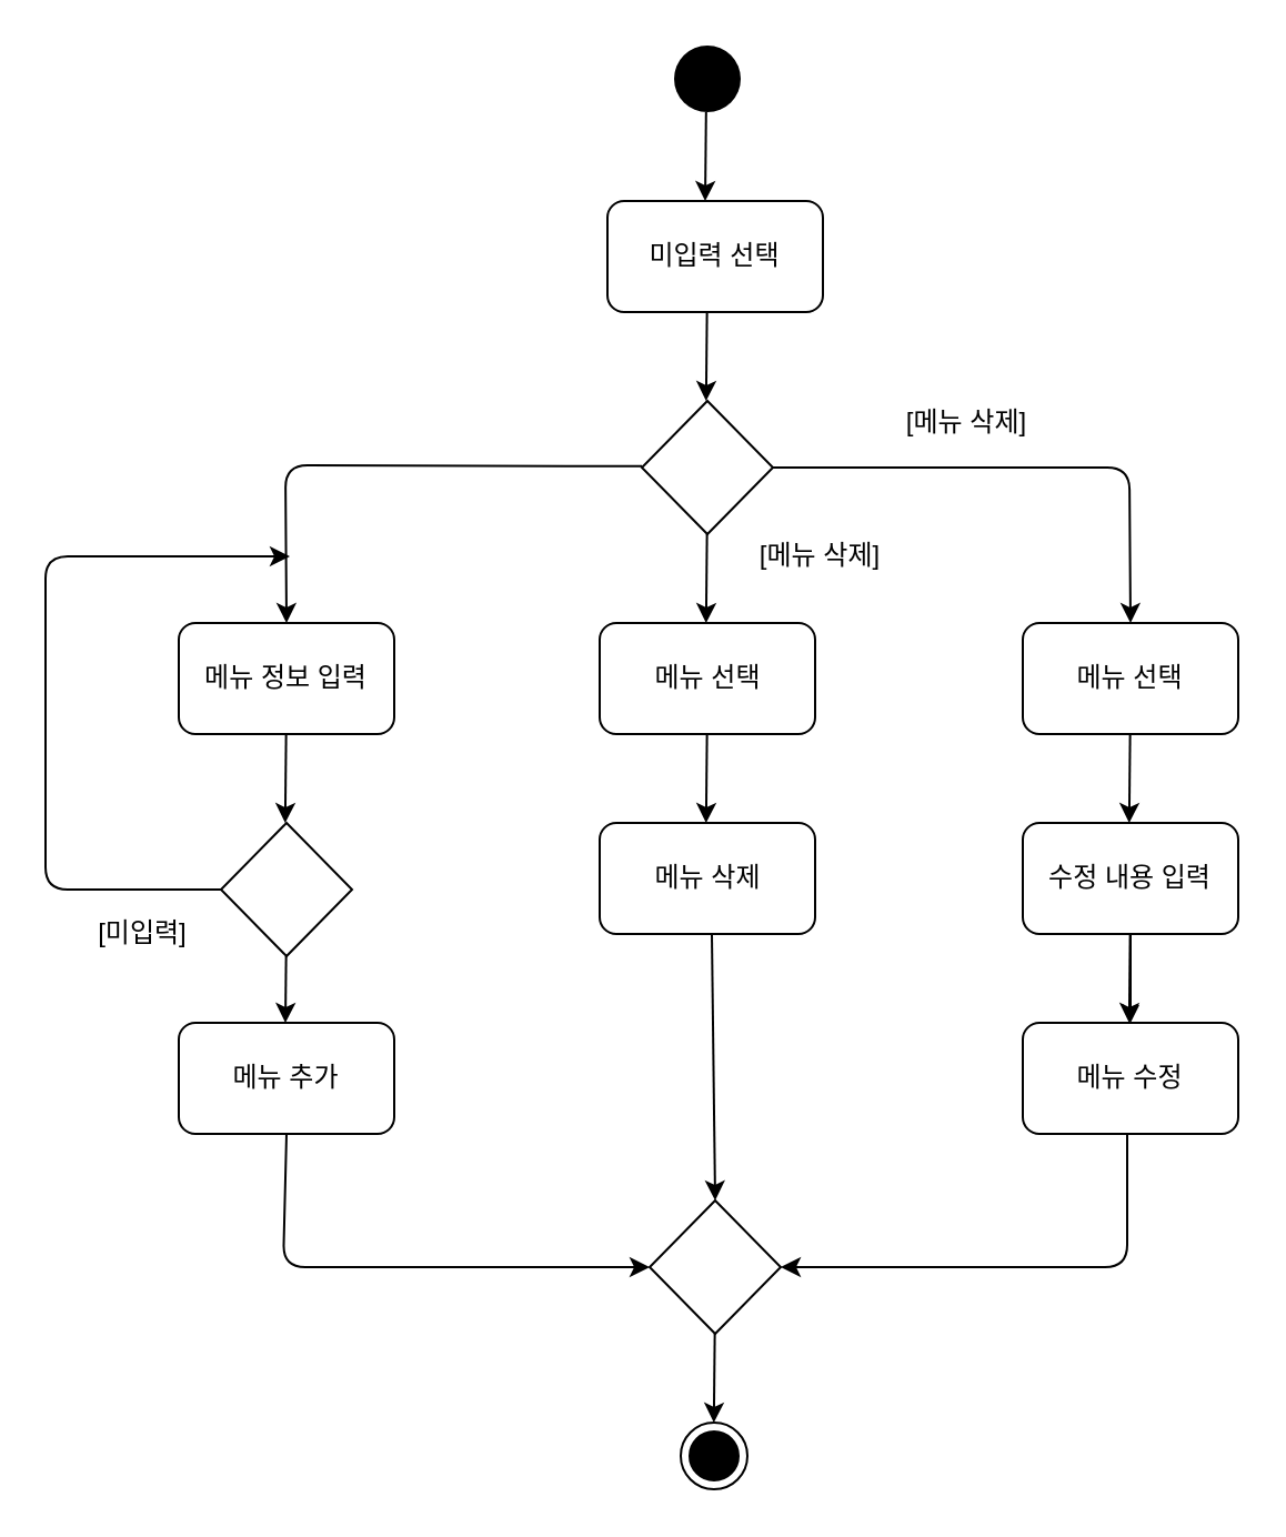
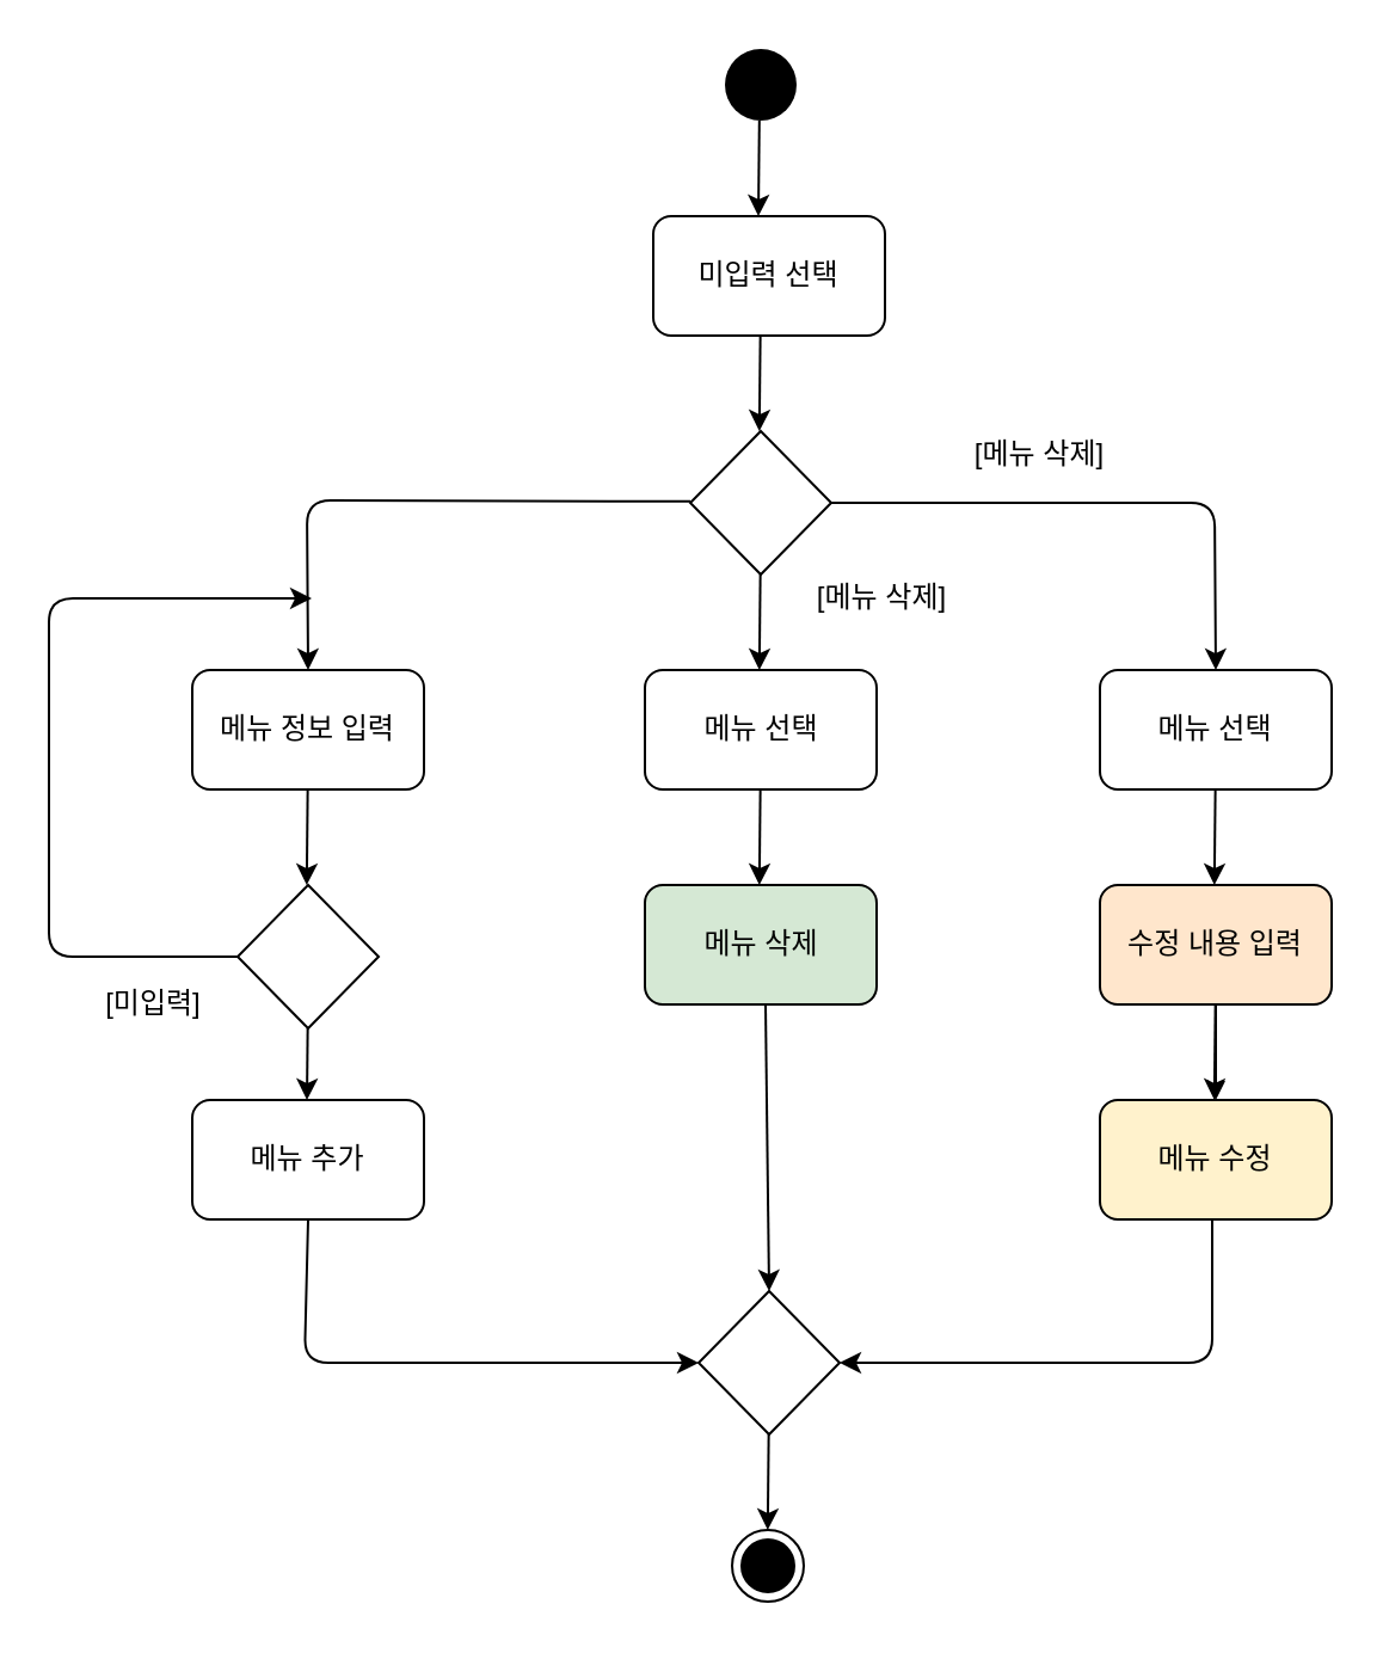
  <mxCell id="0" />
  <mxCell id="1" parent="0" />
  <mxCell id="2" value="" style="ellipse;fillColor=#000000;strokeColor=none;" vertex="1" parent="1"><mxGeometry x="303" y="20" width="30" height="30" as="geometry" /></mxCell>
  <mxCell id="3" value="" style="endArrow=classic;html=1;" edge="1" parent="1"><mxGeometry width="50" height="50" relative="1" as="geometry"><mxPoint x="317.41" y="50" as="sourcePoint" /><mxPoint x="317" y="90" as="targetPoint" /></mxGeometry></mxCell>
  <mxCell id="4" value="미입력 선택" style="rounded=1;whiteSpace=wrap;html=1;" vertex="1" parent="1"><mxGeometry x="273" y="90" width="97" height="50" as="geometry" /></mxCell>
  <mxCell id="5" value="" style="rhombus;whiteSpace=wrap;html=1;" vertex="1" parent="1"><mxGeometry x="288.5" y="180" width="59" height="60" as="geometry" /></mxCell>
  <mxCell id="6" value="" style="endArrow=classic;html=1;" edge="1" parent="1"><mxGeometry width="50" height="50" relative="1" as="geometry"><mxPoint x="317.82" y="140" as="sourcePoint" /><mxPoint x="317.41" y="180" as="targetPoint" /></mxGeometry></mxCell>
  <mxCell id="7" value="" style="endArrow=classic;html=1;entryX=0.5;entryY=0;entryDx=0;entryDy=0;" edge="1" parent="1" target="11"><mxGeometry width="50" height="50" relative="1" as="geometry"><mxPoint x="347.5" y="210" as="sourcePoint" /><mxPoint x="480" y="210" as="targetPoint" /><Array as="points"><mxPoint x="508" y="210" /></Array></mxGeometry></mxCell>
  <mxCell id="8" value="" style="endArrow=classic;html=1;" edge="1" parent="1"><mxGeometry width="50" height="50" relative="1" as="geometry"><mxPoint x="317.82" y="240" as="sourcePoint" /><mxPoint x="317.41" y="280" as="targetPoint" /></mxGeometry></mxCell>
  <mxCell id="9" value="" style="endArrow=classic;html=1;entryX=0.5;entryY=0;entryDx=0;entryDy=0;" edge="1" parent="1" target="12"><mxGeometry width="50" height="50" relative="1" as="geometry"><mxPoint x="288.5" y="209.41" as="sourcePoint" /><mxPoint x="156" y="209.41" as="targetPoint" /><Array as="points"><mxPoint x="128" y="209" /></Array></mxGeometry></mxCell>
  <mxCell id="10" value="메뉴 선택" style="rounded=1;whiteSpace=wrap;html=1;" vertex="1" parent="1"><mxGeometry x="269.5" y="280" width="97" height="50" as="geometry" /></mxCell>
  <mxCell id="11" value="메뉴 선택" style="rounded=1;whiteSpace=wrap;html=1;" vertex="1" parent="1"><mxGeometry x="460" y="280" width="97" height="50" as="geometry" /></mxCell>
  <mxCell id="12" value="메뉴 정보 입력" style="rounded=1;whiteSpace=wrap;html=1;" vertex="1" parent="1"><mxGeometry x="80" y="280" width="97" height="50" as="geometry" /></mxCell>
  <mxCell id="13" value="[메뉴 삭제]" style="text;html=1;strokeColor=none;fillColor=none;align=center;verticalAlign=middle;whiteSpace=wrap;rounded=0;" vertex="1" parent="1"><mxGeometry x="400" y="180" width="70" height="20" as="geometry" /></mxCell>
  <mxCell id="14" value="[메뉴 삭제]" style="text;html=1;strokeColor=none;fillColor=none;align=center;verticalAlign=middle;whiteSpace=wrap;rounded=0;" vertex="1" parent="1"><mxGeometry x="334" y="240" width="70" height="20" as="geometry" /></mxCell>
  <mxCell id="15" value="" style="endArrow=classic;html=1;" edge="1" parent="1"><mxGeometry width="50" height="50" relative="1" as="geometry"><mxPoint x="317.82" y="330" as="sourcePoint" /><mxPoint x="317.41" y="370" as="targetPoint" /></mxGeometry></mxCell>
- <mxCell id="16" value="메뉴 삭제" style="rounded=1;whiteSpace=wrap;html=1;" vertex="1" parent="1"><mxGeometry x="269.5" y="370" width="97" height="50" as="geometry" /></mxCell>
+ <mxCell id="16" value="메뉴 삭제" style="rounded=1;whiteSpace=wrap;html=1;fillColor=#d5e8d4;" vertex="1" parent="1"><mxGeometry x="269.5" y="370" width="97" height="50" as="geometry" /></mxCell>
  <mxCell id="17" value="" style="edgeStyle=orthogonalEdgeStyle;rounded=0;orthogonalLoop=1;jettySize=auto;html=1;endArrow=open;" edge="1" parent="1" source="18" target="20"><mxGeometry relative="1" as="geometry" /></mxCell>
- <mxCell id="18" value="수정 내용 입력" style="rounded=1;whiteSpace=wrap;html=1;" vertex="1" parent="1"><mxGeometry x="460" y="370" width="97" height="50" as="geometry" /></mxCell>
+ <mxCell id="18" value="수정 내용 입력" style="rounded=1;whiteSpace=wrap;html=1;fillColor=#ffe6cc;" vertex="1" parent="1"><mxGeometry x="460" y="370" width="97" height="50" as="geometry" /></mxCell>
  <mxCell id="19" value="" style="endArrow=classic;html=1;" edge="1" parent="1"><mxGeometry width="50" height="50" relative="1" as="geometry"><mxPoint x="508.32" y="330" as="sourcePoint" /><mxPoint x="507.91" y="370" as="targetPoint" /></mxGeometry></mxCell>
- <mxCell id="20" value="메뉴 수정" style="rounded=1;whiteSpace=wrap;html=1;" vertex="1" parent="1"><mxGeometry x="460" y="460" width="97" height="50" as="geometry" /></mxCell>
+ <mxCell id="20" value="메뉴 수정" style="rounded=1;whiteSpace=wrap;html=1;fillColor=#fff2cc;" vertex="1" parent="1"><mxGeometry x="460" y="460" width="97" height="50" as="geometry" /></mxCell>
  <mxCell id="21" value="" style="endArrow=classic;html=1;" edge="1" parent="1"><mxGeometry width="50" height="50" relative="1" as="geometry"><mxPoint x="508.32" y="420" as="sourcePoint" /><mxPoint x="507.91" y="460" as="targetPoint" /></mxGeometry></mxCell>
  <mxCell id="22" value="메뉴 추가" style="rounded=1;whiteSpace=wrap;html=1;" vertex="1" parent="1"><mxGeometry x="80" y="460" width="97" height="50" as="geometry" /></mxCell>
  <mxCell id="23" value="" style="endArrow=classic;html=1;" edge="1" parent="1"><mxGeometry width="50" height="50" relative="1" as="geometry"><mxPoint x="128.32" y="330" as="sourcePoint" /><mxPoint x="127.91" y="370" as="targetPoint" /></mxGeometry></mxCell>
  <mxCell id="24" value="" style="rhombus;whiteSpace=wrap;html=1;" vertex="1" parent="1"><mxGeometry x="292" y="540" width="59" height="60" as="geometry" /></mxCell>
  <mxCell id="25" value="" style="endArrow=classic;html=1;entryX=0;entryY=0.5;entryDx=0;entryDy=0;exitX=0.5;exitY=1;exitDx=0;exitDy=0;" edge="1" parent="1" source="22" target="24"><mxGeometry width="50" height="50" relative="1" as="geometry"><mxPoint x="127" y="520" as="sourcePoint" /><mxPoint x="177" y="370" as="targetPoint" /><Array as="points"><mxPoint x="127" y="570" /></Array></mxGeometry></mxCell>
  <mxCell id="26" value="" style="endArrow=classic;html=1;entryX=1;entryY=0.5;entryDx=0;entryDy=0;" edge="1" parent="1" target="24"><mxGeometry width="50" height="50" relative="1" as="geometry"><mxPoint x="507" y="510" as="sourcePoint" /><mxPoint x="557" y="460" as="targetPoint" /><Array as="points"><mxPoint x="507" y="570" /></Array></mxGeometry></mxCell>
  <mxCell id="27" value="" style="endArrow=classic;html=1;entryX=0.5;entryY=0;entryDx=0;entryDy=0;" edge="1" parent="1" target="24"><mxGeometry width="50" height="50" relative="1" as="geometry"><mxPoint x="320" y="420" as="sourcePoint" /><mxPoint x="370" y="370" as="targetPoint" /></mxGeometry></mxCell>
  <mxCell id="28" value="" style="endArrow=classic;html=1;" edge="1" parent="1"><mxGeometry width="50" height="50" relative="1" as="geometry"><mxPoint x="321.32" y="600" as="sourcePoint" /><mxPoint x="320.91" y="640" as="targetPoint" /></mxGeometry></mxCell>
  <mxCell id="29" value="" style="ellipse;html=1;shape=endState;fillColor=#000000;strokeColor=#000000;" vertex="1" parent="1"><mxGeometry x="306" y="640" width="30" height="30" as="geometry" /></mxCell>
  <mxCell id="30" value="" style="rhombus;whiteSpace=wrap;html=1;" vertex="1" parent="1"><mxGeometry x="99" y="370" width="59" height="60" as="geometry" /></mxCell>
  <mxCell id="31" value="" style="endArrow=classic;html=1;" edge="1" parent="1"><mxGeometry width="50" height="50" relative="1" as="geometry"><mxPoint x="128.32" y="430" as="sourcePoint" /><mxPoint x="128" y="460" as="targetPoint" /></mxGeometry></mxCell>
  <mxCell id="32" value="" style="endArrow=classic;html=1;" edge="1" parent="1"><mxGeometry width="50" height="50" relative="1" as="geometry"><mxPoint x="99" y="400" as="sourcePoint" /><mxPoint x="130" y="250" as="targetPoint" /><Array as="points"><mxPoint x="20" y="400" /><mxPoint x="20" y="250" /></Array></mxGeometry></mxCell>
  <mxCell id="33" value="[미입력]" style="text;html=1;strokeColor=none;fillColor=none;align=center;verticalAlign=middle;whiteSpace=wrap;rounded=0;" vertex="1" parent="1"><mxGeometry x="29" y="410" width="70" height="20" as="geometry" /></mxCell>
